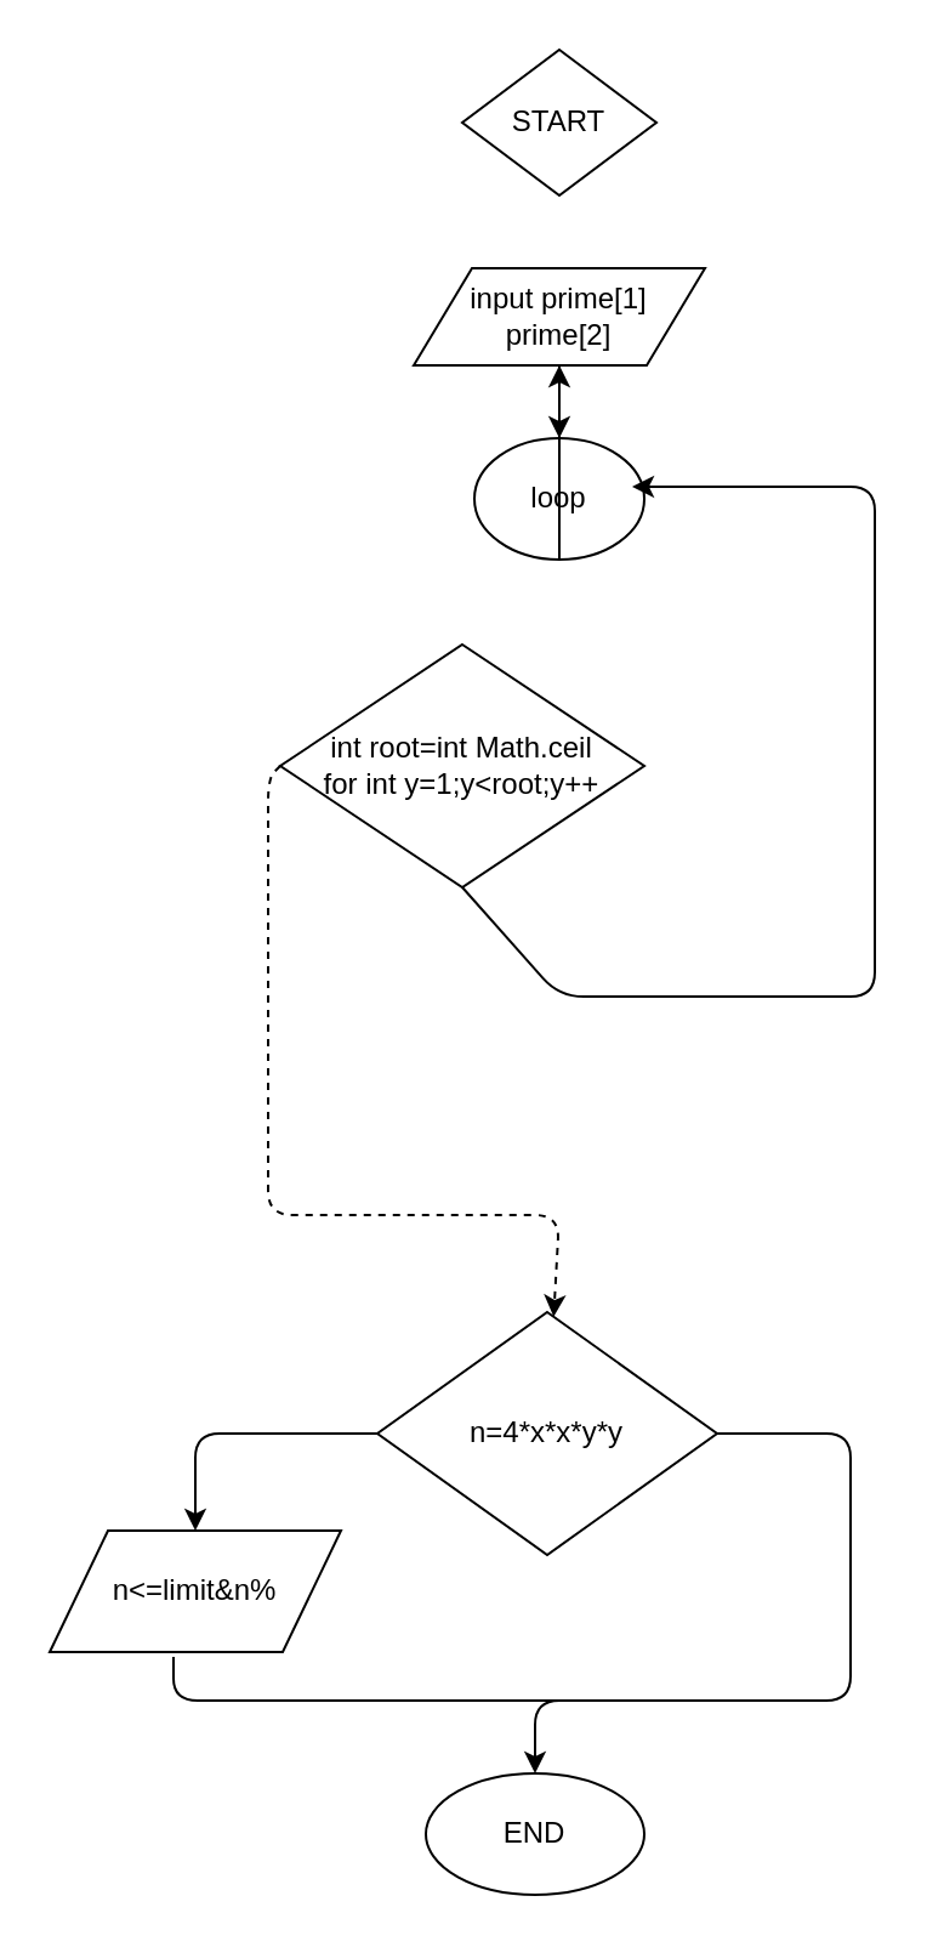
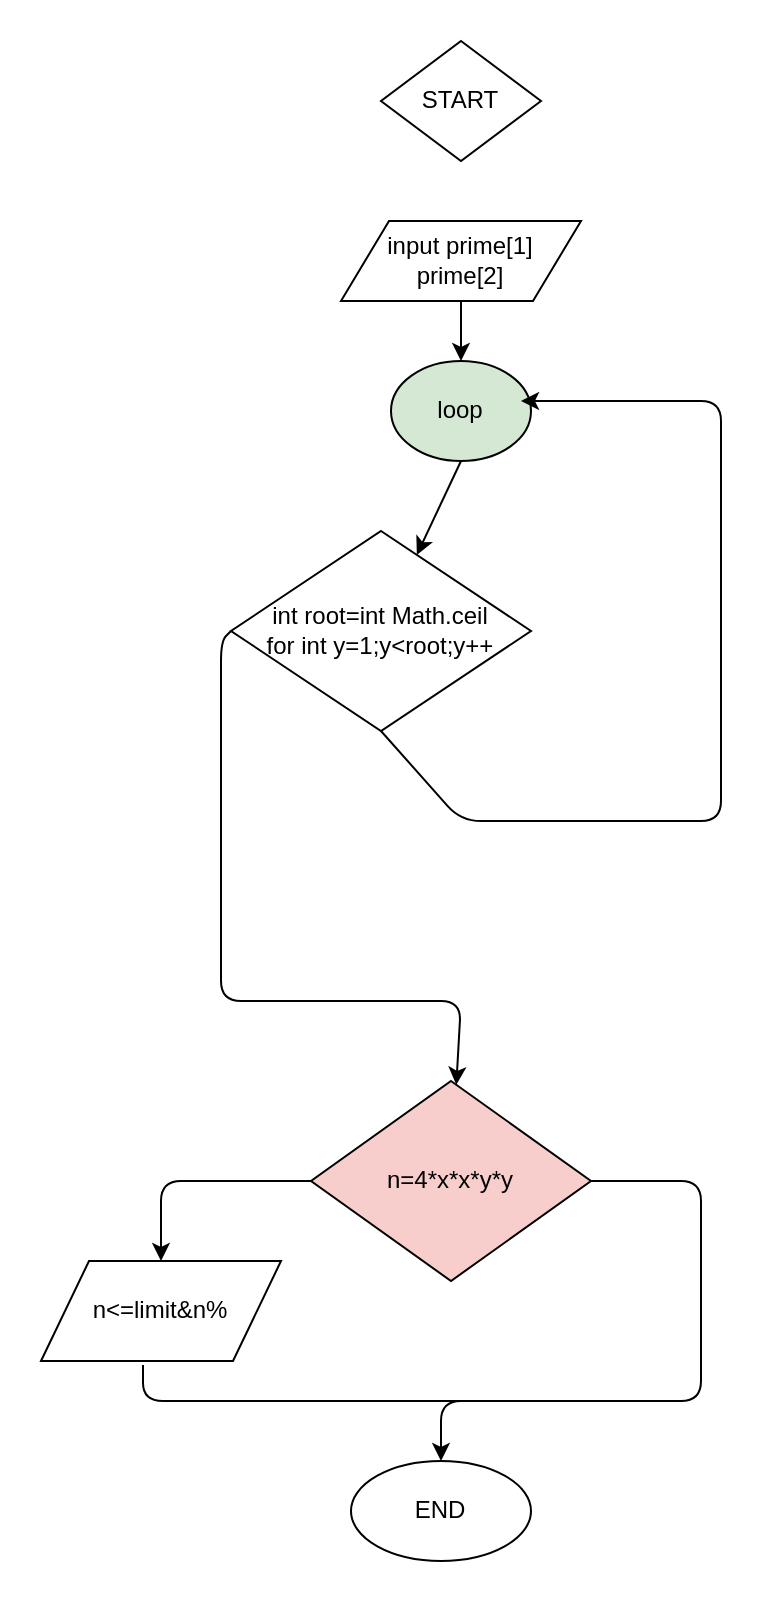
  <mxCell id="0" />
  <mxCell id="1" parent="0" />
  <mxCell id="2" value="START" style="rhombus;whiteSpace=wrap;html=1;" parent="1" vertex="1"><mxGeometry x="190" y="20" width="80" height="60" as="geometry" /></mxCell>
  <mxCell id="3" value="input prime[1]&lt;br&gt;prime[2]" style="shape=parallelogram;perimeter=parallelogramPerimeter;whiteSpace=wrap;html=1;" parent="1" vertex="1"><mxGeometry x="170" y="110" width="120" height="40" as="geometry" /></mxCell>
- <mxCell id="4" value="loop" style="ellipse;whiteSpace=wrap;html=1;" parent="1" vertex="1"><mxGeometry x="195" y="180" width="70" height="50" as="geometry" /></mxCell>
+ <mxCell id="4" value="loop" style="ellipse;whiteSpace=wrap;html=1;fillColor=#d5e8d4;" parent="1" vertex="1"><mxGeometry x="195" y="180" width="70" height="50" as="geometry" /></mxCell>
  <mxCell id="5" value="" style="endArrow=classic;html=1;exitX=0.5;exitY=1;exitDx=0;exitDy=0;" parent="1" source="3" edge="1"><mxGeometry width="50" height="50" relative="1" as="geometry"><mxPoint x="230" y="160" as="sourcePoint" /><mxPoint x="230" y="180" as="targetPoint" /></mxGeometry></mxCell>
- <mxCell id="6" value="" style="endArrow=classic;html=1;exitX=0.5;exitY=1;exitDx=0;exitDy=0;" parent="1" source="4" target="3" edge="1"><mxGeometry width="50" height="50" relative="1" as="geometry"><mxPoint x="230" y="320" as="sourcePoint" /><mxPoint x="230" y="270" as="targetPoint" /></mxGeometry></mxCell>
+ <mxCell id="6" value="" style="endArrow=classic;html=1;exitX=0.5;exitY=1;exitDx=0;exitDy=0;" parent="1" source="4" target="7" edge="1"><mxGeometry width="50" height="50" relative="1" as="geometry"><mxPoint x="230" y="320" as="sourcePoint" /><mxPoint x="230" y="270" as="targetPoint" /></mxGeometry></mxCell>
  <mxCell id="7" value="int root=int Math.ceil&lt;br&gt;for int y=1;y&amp;lt;root;y++" style="rhombus;whiteSpace=wrap;html=1;" parent="1" vertex="1"><mxGeometry x="115" y="265" width="150" height="100" as="geometry" /></mxCell>
  <mxCell id="8" value="" style="endArrow=classic;html=1;exitX=0.5;exitY=1;exitDx=0;exitDy=0;" edge="1" parent="1" source="7"><mxGeometry width="50" height="50" relative="1" as="geometry"><mxPoint x="240" y="410" as="sourcePoint" /><mxPoint x="260" y="200" as="targetPoint" /><Array as="points"><mxPoint x="230" y="410" /><mxPoint x="360" y="410" /><mxPoint x="360" y="200" /></Array></mxGeometry></mxCell>
- <mxCell id="9" value="" style="endArrow=classic;html=1;exitX=0;exitY=0.5;exitDx=0;exitDy=0;dashed=1;" edge="1" parent="1" source="7" target="10"><mxGeometry width="50" height="50" relative="1" as="geometry"><mxPoint x="150" y="320" as="sourcePoint" /><mxPoint x="230" y="530" as="targetPoint" /><Array as="points"><mxPoint x="110" y="320" /><mxPoint x="110" y="500" /><mxPoint x="230" y="500" /></Array></mxGeometry></mxCell>
- <mxCell id="10" value="n=4*x*x*y*y" style="rhombus;whiteSpace=wrap;html=1;" vertex="1" parent="1"><mxGeometry x="155" y="540" width="140" height="100" as="geometry" /></mxCell>
+ <mxCell id="9" value="" style="endArrow=classic;html=1;exitX=0;exitY=0.5;exitDx=0;exitDy=0;" edge="1" parent="1" source="7" target="10"><mxGeometry width="50" height="50" relative="1" as="geometry"><mxPoint x="150" y="320" as="sourcePoint" /><mxPoint x="230" y="530" as="targetPoint" /><Array as="points"><mxPoint x="110" y="320" /><mxPoint x="110" y="500" /><mxPoint x="230" y="500" /></Array></mxGeometry></mxCell>
+ <mxCell id="10" value="n=4*x*x*y*y" style="rhombus;whiteSpace=wrap;html=1;fillColor=#f8cecc;" vertex="1" parent="1"><mxGeometry x="155" y="540" width="140" height="100" as="geometry" /></mxCell>
  <mxCell id="11" value="" style="endArrow=classic;html=1;" edge="1" parent="1"><mxGeometry width="50" height="50" relative="1" as="geometry"><mxPoint x="295" y="590" as="sourcePoint" /><mxPoint x="220" y="730" as="targetPoint" /><Array as="points"><mxPoint x="350" y="590" /><mxPoint x="350" y="700" /><mxPoint x="220" y="700" /></Array></mxGeometry></mxCell>
  <mxCell id="12" value="" style="endArrow=classic;html=1;exitX=0;exitY=0.5;exitDx=0;exitDy=0;" edge="1" parent="1" source="10"><mxGeometry width="50" height="50" relative="1" as="geometry"><mxPoint x="90" y="555" as="sourcePoint" /><mxPoint x="80" y="630" as="targetPoint" /><Array as="points"><mxPoint x="80" y="590" /></Array></mxGeometry></mxCell>
  <mxCell id="13" value="n&amp;lt;=limit&amp;amp;n%" style="shape=parallelogram;perimeter=parallelogramPerimeter;whiteSpace=wrap;html=1;" vertex="1" parent="1"><mxGeometry x="20" y="630" width="120" height="50" as="geometry" /></mxCell>
  <mxCell id="14" value="" style="endArrow=none;html=1;exitX=0.425;exitY=1.04;exitDx=0;exitDy=0;exitPerimeter=0;" edge="1" parent="1" source="13"><mxGeometry width="50" height="50" relative="1" as="geometry"><mxPoint x="190" y="780" as="sourcePoint" /><mxPoint x="230" y="700" as="targetPoint" /><Array as="points"><mxPoint x="71" y="700" /></Array></mxGeometry></mxCell>
  <mxCell id="15" value="END" style="ellipse;whiteSpace=wrap;html=1;" vertex="1" parent="1"><mxGeometry x="175" y="730" width="90" height="50" as="geometry" /></mxCell>
